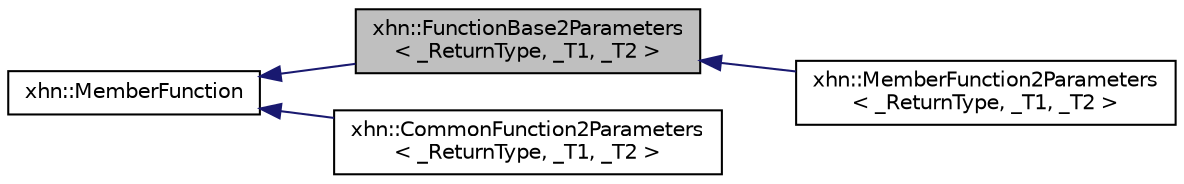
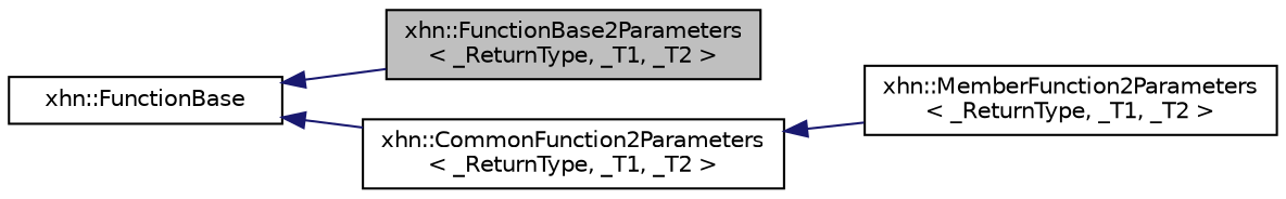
  digraph {
    rankdir=LR
    node [color=black fillcolor=white fontname=Helvetica fontsize=10 shape=record style=filled]
    edge [color=midnightblue dir=back fontname=Helvetica fontsize=10 labelfontname=Helvetica labelfontsize=10 style=solid]
    n1 [fillcolor=grey75 fontcolor=black height=0.2 label="xhn::FunctionBase2Parameters\l\< _ReturnType, _T1, _T2 \>" width=0.4]
    n2 [height=0.2 label="xhn::MemberFunction2Parameters\l\< _ReturnType, _T1, _T2 \>" width=0.4]
    n3 [height=0.2 label="xhn::CommonFunction2Parameters\l\< _ReturnType, _T1, _T2 \>" width=0.4]
-   n4 [height=0.2 label="xhn::MemberFunction" width=0.4]
-   n1 -> n2
+   n4 [height=0.2 label="xhn::FunctionBase" width=0.4]
+   n3 -> n2
    n4 -> n1
    n4 -> n3
  }
